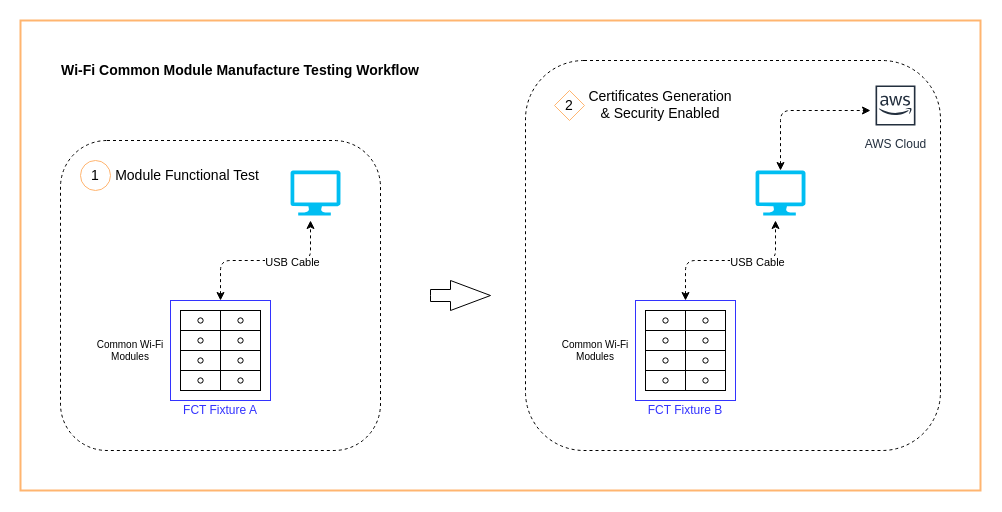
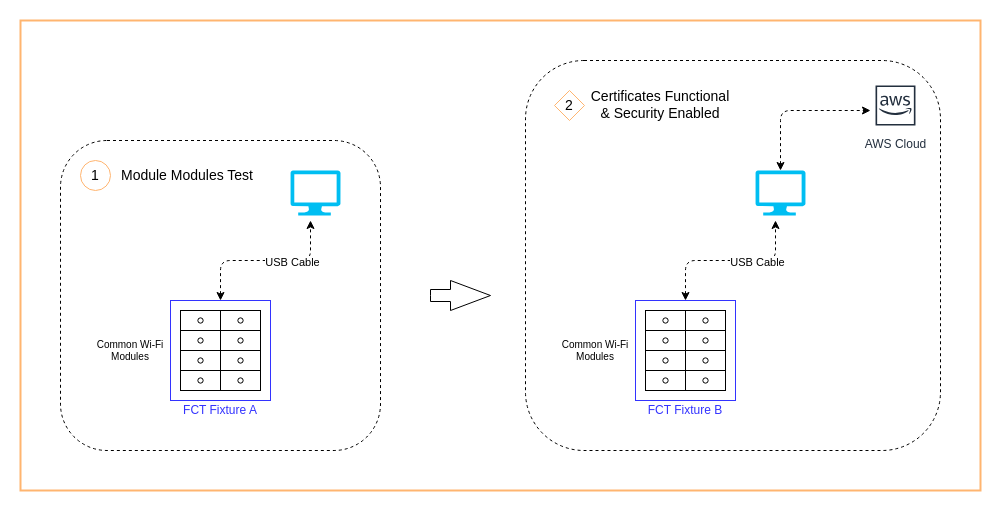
  <mxCell id="0" />
  <mxCell id="1" parent="0" />
  <mxCell id="2" value="" style="rounded=0;whiteSpace=wrap;html=1;fillColor=none;fontSize=14;fontColor=#000000;strokeColor=#FFB570;strokeWidth=2;" vertex="1" parent="1"><mxGeometry x="20" y="20" width="960" height="470" as="geometry" /></mxCell>
  <mxCell id="3" value="" style="rounded=1;whiteSpace=wrap;html=1;fillColor=none;fontSize=10;dashed=1;" vertex="1" parent="1"><mxGeometry x="525" y="60" width="415" height="390" as="geometry" /></mxCell>
  <mxCell id="4" value="" style="rounded=1;whiteSpace=wrap;html=1;fillColor=none;fontSize=10;dashed=1;" vertex="1" parent="1"><mxGeometry x="60" y="140" width="320" height="310" as="geometry" /></mxCell>
  <mxCell id="5" value="1" style="ellipse;whiteSpace=wrap;html=1;aspect=fixed;strokeColor=#FFB570;fontSize=14;" vertex="1" parent="1"><mxGeometry x="80" y="160" width="30" height="30" as="geometry" /></mxCell>
  <mxCell id="6" value="" style="pointerEvents=1;verticalLabelPosition=bottom;shadow=0;dashed=0;align=center;html=1;verticalAlign=top;shape=mxgraph.electrical.miscellaneous.terminal_board" vertex="1" parent="1"><mxGeometry x="180" y="310" width="40" height="80" as="geometry" /></mxCell>
  <mxCell id="7" value="" style="pointerEvents=1;verticalLabelPosition=bottom;shadow=0;dashed=0;align=center;html=1;verticalAlign=top;shape=mxgraph.electrical.miscellaneous.terminal_board" vertex="1" parent="1"><mxGeometry x="220" y="310" width="40" height="80" as="geometry" /></mxCell>
  <mxCell id="8" value="" style="endArrow=classic;html=1;dashed=1;edgeStyle=orthogonalEdgeStyle;exitX=0.5;exitY=0;exitDx=0;exitDy=0;startArrow=classic;" edge="1" parent="1" source="10"><mxGeometry width="50" height="50" relative="1" as="geometry"><mxPoint x="220" y="285" as="sourcePoint" /><mxPoint x="310" y="220" as="targetPoint" /><Array as="points"><mxPoint x="220" y="260" /><mxPoint x="310" y="260" /></Array></mxGeometry></mxCell>
  <mxCell id="9" value="USB Cable" style="edgeLabel;html=1;align=center;verticalAlign=middle;resizable=0;points=[];" vertex="1" connectable="0" parent="8"><mxGeometry x="0.308" y="-1" relative="1" as="geometry"><mxPoint as="offset" /></mxGeometry></mxCell>
  <mxCell id="10" value="" style="whiteSpace=wrap;html=1;aspect=fixed;fillColor=none;strokeColor=#3333FF;" vertex="1" parent="1"><mxGeometry x="170" y="300" width="100" height="100" as="geometry" /></mxCell>
  <mxCell id="11" value="" style="verticalLabelPosition=bottom;html=1;verticalAlign=top;align=center;strokeColor=none;fillColor=#00BEF2;shape=mxgraph.azure.computer;pointerEvents=1;" vertex="1" parent="1"><mxGeometry x="290" y="170" width="50" height="45" as="geometry" /></mxCell>
  <mxCell id="12" value="FCT Fixture A" style="text;html=1;strokeColor=none;fillColor=none;align=center;verticalAlign=middle;whiteSpace=wrap;rounded=0;fontColor=#3333FF;" vertex="1" parent="1"><mxGeometry x="180" y="400" width="80" height="20" as="geometry" /></mxCell>
  <mxCell id="13" value="Common Wi-Fi Modules" style="text;html=1;strokeColor=none;fillColor=none;align=center;verticalAlign=middle;whiteSpace=wrap;rounded=0;fontSize=10;" vertex="1" parent="1"><mxGeometry x="80" y="340" width="100" height="20" as="geometry" /></mxCell>
  <mxCell id="14" value="AWS Cloud" style="outlineConnect=0;fontColor=#232F3E;gradientColor=none;strokeColor=#232F3E;fillColor=#ffffff;dashed=0;verticalLabelPosition=bottom;verticalAlign=top;align=center;html=1;fontSize=12;fontStyle=0;aspect=fixed;shape=mxgraph.aws4.resourceIcon;resIcon=mxgraph.aws4.aws_cloud;" vertex="1" parent="1"><mxGeometry x="870" y="80" width="50" height="50" as="geometry" /></mxCell>
  <mxCell id="15" value="" style="endArrow=classic;html=1;dashed=1;edgeStyle=orthogonalEdgeStyle;exitX=0.5;exitY=0;exitDx=0;exitDy=0;startArrow=classic;" edge="1" parent="1"><mxGeometry width="50" height="50" relative="1" as="geometry"><mxPoint x="780" y="170" as="sourcePoint" /><mxPoint x="870" y="110" as="targetPoint" /><Array as="points"><mxPoint x="780" y="110" /><mxPoint x="870" y="110" /></Array></mxGeometry></mxCell>
  <mxCell id="16" value="" style="html=1;shadow=0;dashed=0;align=center;verticalAlign=middle;shape=mxgraph.arrows2.arrow;dy=0.6;dx=40;notch=0;strokeColor=#000000;fillColor=none;fontSize=10;fontColor=#000000;" vertex="1" parent="1"><mxGeometry x="430" y="280" width="60" height="30" as="geometry" /></mxCell>
  <mxCell id="17" value="2" style="rhombus;whiteSpace=wrap;html=1;aspect=fixed;strokeColor=#FFB570;fontSize=14;" vertex="1" parent="1"><mxGeometry x="554" y="90" width="30" height="30" as="geometry" /></mxCell>
  <mxCell id="18" value="" style="pointerEvents=1;verticalLabelPosition=bottom;shadow=0;dashed=0;align=center;html=1;verticalAlign=top;shape=mxgraph.electrical.miscellaneous.terminal_board" vertex="1" parent="1"><mxGeometry x="645" y="310" width="40" height="80" as="geometry" /></mxCell>
  <mxCell id="19" value="" style="pointerEvents=1;verticalLabelPosition=bottom;shadow=0;dashed=0;align=center;html=1;verticalAlign=top;shape=mxgraph.electrical.miscellaneous.terminal_board" vertex="1" parent="1"><mxGeometry x="685" y="310" width="40" height="80" as="geometry" /></mxCell>
  <mxCell id="20" value="" style="endArrow=classic;html=1;dashed=1;edgeStyle=orthogonalEdgeStyle;exitX=0.5;exitY=0;exitDx=0;exitDy=0;startArrow=classic;" edge="1" parent="1" source="22"><mxGeometry width="50" height="50" relative="1" as="geometry"><mxPoint x="685" y="285" as="sourcePoint" /><mxPoint x="775" y="220" as="targetPoint" /><Array as="points"><mxPoint x="685" y="260" /><mxPoint x="775" y="260" /></Array></mxGeometry></mxCell>
  <mxCell id="21" value="USB Cable" style="edgeLabel;html=1;align=center;verticalAlign=middle;resizable=0;points=[];" vertex="1" connectable="0" parent="20"><mxGeometry x="0.308" y="-1" relative="1" as="geometry"><mxPoint as="offset" /></mxGeometry></mxCell>
  <mxCell id="22" value="" style="whiteSpace=wrap;html=1;aspect=fixed;fillColor=none;strokeColor=#3333FF;" vertex="1" parent="1"><mxGeometry x="635" y="300" width="100" height="100" as="geometry" /></mxCell>
  <mxCell id="23" value="" style="verticalLabelPosition=bottom;html=1;verticalAlign=top;align=center;strokeColor=none;fillColor=#00BEF2;shape=mxgraph.azure.computer;pointerEvents=1;" vertex="1" parent="1"><mxGeometry x="755" y="170" width="50" height="45" as="geometry" /></mxCell>
  <mxCell id="24" value="FCT Fixture B" style="text;html=1;strokeColor=none;fillColor=none;align=center;verticalAlign=middle;whiteSpace=wrap;rounded=0;fontColor=#3333FF;" vertex="1" parent="1"><mxGeometry x="645" y="400" width="80" height="20" as="geometry" /></mxCell>
  <mxCell id="25" value="Common Wi-Fi Modules" style="text;html=1;strokeColor=none;fillColor=none;align=center;verticalAlign=middle;whiteSpace=wrap;rounded=0;fontSize=10;" vertex="1" parent="1"><mxGeometry x="545" y="340" width="100" height="20" as="geometry" /></mxCell>
- <mxCell id="26" value="Module Functional Test" style="text;html=1;strokeColor=none;fillColor=none;align=center;verticalAlign=middle;whiteSpace=wrap;rounded=0;fontSize=14;" vertex="1" parent="1"><mxGeometry x="112" y="165" width="150" height="20" as="geometry" /></mxCell>
- <mxCell id="27" value="Certificates Generation&lt;br&gt;&amp;amp; Security Enabled" style="text;html=1;strokeColor=none;fillColor=none;align=center;verticalAlign=middle;whiteSpace=wrap;rounded=0;fontSize=14;" vertex="1" parent="1"><mxGeometry x="585" y="94" width="150" height="20" as="geometry" /></mxCell>
- <mxCell id="28" value="Wi-Fi Common Module Manufacture Testing Workflow" style="text;html=1;strokeColor=none;fillColor=none;align=center;verticalAlign=middle;whiteSpace=wrap;rounded=0;fontSize=14;fontStyle=1" vertex="1" parent="1"><mxGeometry x="60" y="60" width="360" height="20" as="geometry" /></mxCell>
+ <mxCell id="26" value="Module Modules Test" style="text;html=1;strokeColor=none;fillColor=none;align=center;verticalAlign=middle;whiteSpace=wrap;rounded=0;fontSize=14;" vertex="1" parent="1"><mxGeometry x="112" y="165" width="150" height="20" as="geometry" /></mxCell>
+ <mxCell id="27" value="Certificates Functional&lt;br&gt;&amp;amp; Security Enabled" style="text;html=1;strokeColor=none;fillColor=none;align=center;verticalAlign=middle;whiteSpace=wrap;rounded=0;fontSize=14;" vertex="1" parent="1"><mxGeometry x="585" y="94" width="150" height="20" as="geometry" /></mxCell>
